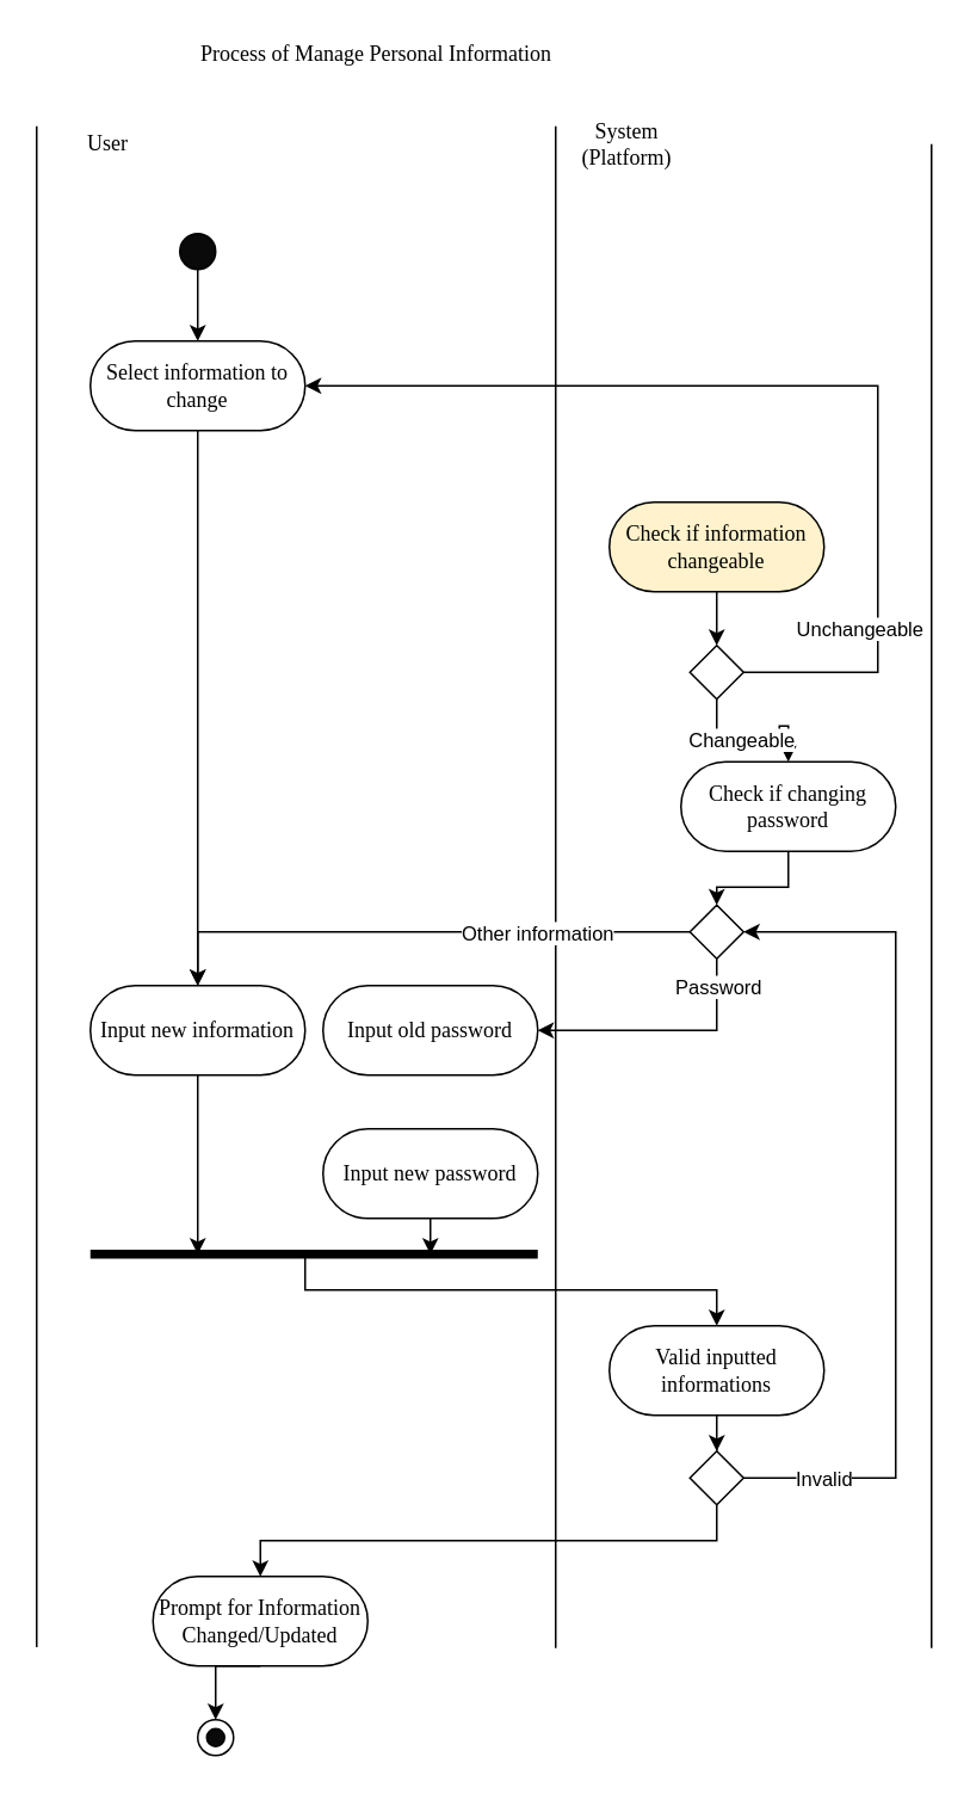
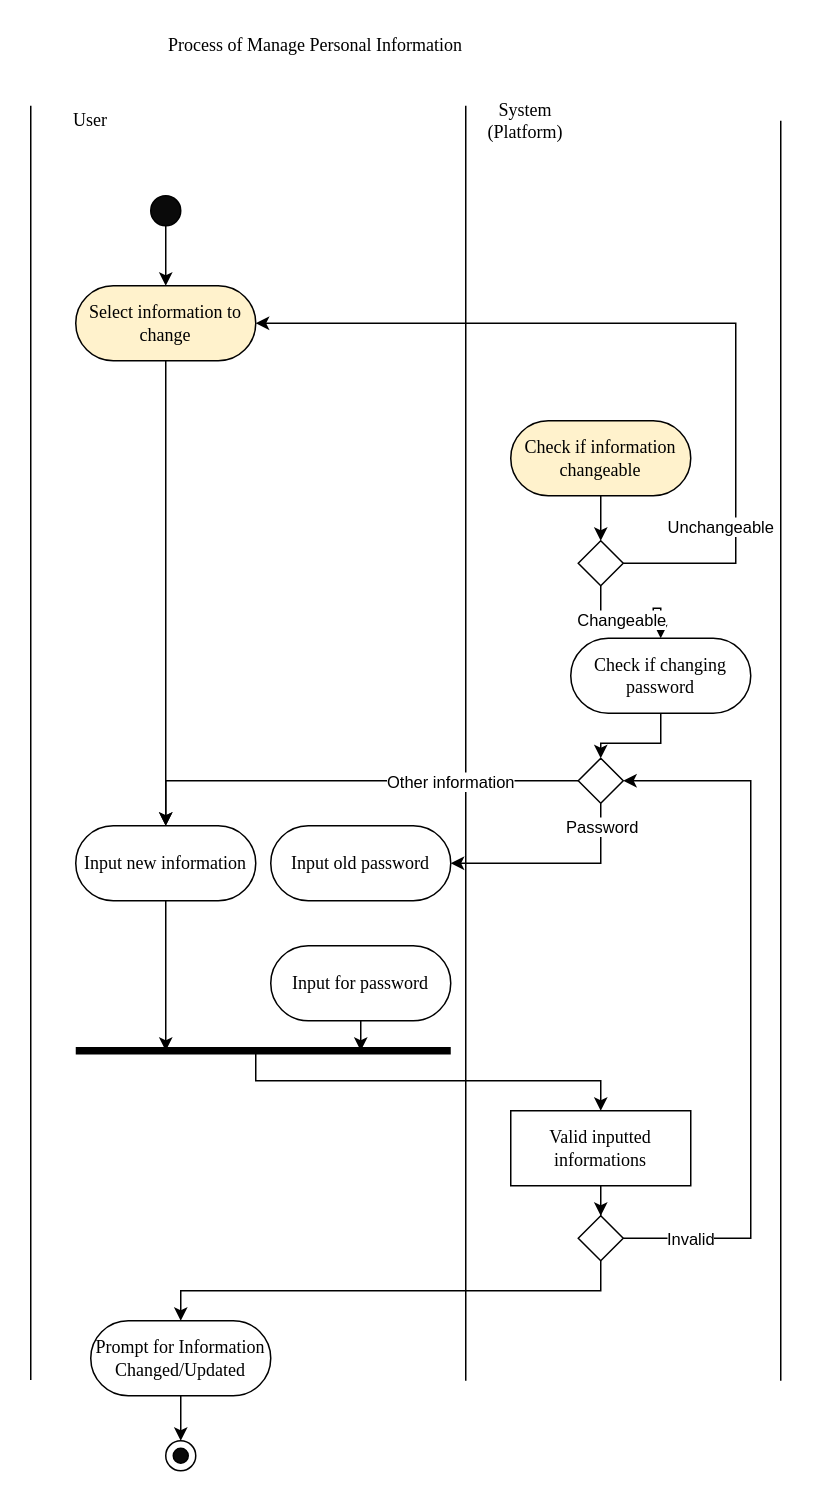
  <mxCell id="0" />
  <mxCell id="1" parent="0" />
  <mxCell id="2" value="Process of Manage Personal Information" style="text;html=1;strokeColor=none;fillColor=none;align=center;verticalAlign=middle;whiteSpace=wrap;rounded=0;fontSize=12;fontFamily=Times New Roman;" parent="1" vertex="1"><mxGeometry x="20" y="20" width="380" height="20" as="geometry" /></mxCell>
  <mxCell id="3" value="User" style="text;html=1;strokeColor=none;fillColor=none;align=center;verticalAlign=middle;whiteSpace=wrap;rounded=0;fontSize=12;fontFamily=Times New Roman;" parent="1" vertex="1"><mxGeometry x="20" y="70" width="80" height="20" as="geometry" /></mxCell>
  <mxCell id="4" value="System (Platform)" style="text;html=1;strokeColor=none;fillColor=none;align=center;verticalAlign=middle;whiteSpace=wrap;rounded=0;fontSize=12;fontFamily=Times New Roman;" parent="1" vertex="1"><mxGeometry x="310" y="70" width="80" height="20" as="geometry" /></mxCell>
  <mxCell id="5" value="" style="endArrow=none;html=1;fontFamily=Times New Roman;fontSize=12;" parent="1" edge="1"><mxGeometry width="50" height="50" relative="1" as="geometry"><mxPoint x="20" y="919.429" as="sourcePoint" /><mxPoint x="20" y="70" as="targetPoint" /></mxGeometry></mxCell>
  <mxCell id="6" value="" style="endArrow=none;html=1;fontFamily=Times New Roman;fontSize=12;" parent="1" edge="1"><mxGeometry width="50" height="50" relative="1" as="geometry"><mxPoint x="310" y="920" as="sourcePoint" /><mxPoint x="310" y="70" as="targetPoint" /></mxGeometry></mxCell>
  <mxCell id="7" style="edgeStyle=orthogonalEdgeStyle;rounded=0;orthogonalLoop=1;jettySize=auto;html=1;exitX=0.5;exitY=1;exitDx=0;exitDy=0;fontFamily=Times New Roman;fontSize=12;" parent="1" source="8" target="11" edge="1"><mxGeometry relative="1" as="geometry"><mxPoint x="110" y="190" as="targetPoint" /></mxGeometry></mxCell>
  <mxCell id="8" value="" style="ellipse;whiteSpace=wrap;html=1;fontFamily=Times New Roman;fontSize=12;fillColor=#0A0A0A;" parent="1" vertex="1"><mxGeometry x="100" y="130" width="20" height="20" as="geometry" /></mxCell>
  <mxCell id="9" value="" style="endArrow=none;html=1;fontFamily=Times New Roman;fontSize=12;" parent="1" edge="1"><mxGeometry width="50" height="50" relative="1" as="geometry"><mxPoint x="520" y="920" as="sourcePoint" /><mxPoint x="520" y="80" as="targetPoint" /></mxGeometry></mxCell>
  <mxCell id="10" style="edgeStyle=orthogonalEdgeStyle;rounded=0;orthogonalLoop=1;jettySize=auto;html=1;exitX=0.5;exitY=1;exitDx=0;exitDy=0;" edge="1" parent="1" source="11" target="30"><mxGeometry relative="1" as="geometry" /></mxCell>
- <mxCell id="11" value="Select information to change" style="rounded=1;whiteSpace=wrap;html=1;fontFamily=Times New Roman;fontSize=12;arcSize=50;" vertex="1" parent="1"><mxGeometry x="50" y="190" width="120" height="50" as="geometry" /></mxCell>
+ <mxCell id="11" value="Select information to change" style="rounded=1;whiteSpace=wrap;html=1;fontFamily=Times New Roman;fontSize=12;arcSize=50;fillColor=#fff2cc;" vertex="1" parent="1"><mxGeometry x="50" y="190" width="120" height="50" as="geometry" /></mxCell>
  <mxCell id="12" value="" style="group" vertex="1" connectable="0" parent="1"><mxGeometry x="110" y="960" width="20" height="20" as="geometry" /></mxCell>
  <mxCell id="13" value="" style="ellipse;whiteSpace=wrap;html=1;fontFamily=Times New Roman;fontSize=12;fillColor=#FFFFFF;" parent="12" vertex="1"><mxGeometry width="20" height="20" as="geometry" /></mxCell>
  <mxCell id="14" value="" style="ellipse;whiteSpace=wrap;html=1;fontFamily=Times New Roman;fontSize=12;fillColor=#0A0A0A;" parent="12" vertex="1"><mxGeometry x="5" y="5" width="10" height="10" as="geometry" /></mxCell>
  <mxCell id="15" style="edgeStyle=orthogonalEdgeStyle;rounded=0;orthogonalLoop=1;jettySize=auto;html=1;exitX=0.5;exitY=1;exitDx=0;exitDy=0;entryX=0.5;entryY=0;entryDx=0;entryDy=0;" edge="1" parent="1" source="16" target="21"><mxGeometry relative="1" as="geometry" /></mxCell>
  <mxCell id="16" value="Check if information changeable" style="rounded=1;whiteSpace=wrap;html=1;fontFamily=Times New Roman;fontSize=12;arcSize=50;fillColor=#fff2cc;" vertex="1" parent="1"><mxGeometry x="340" y="280" width="120" height="50" as="geometry" /></mxCell>
  <mxCell id="17" style="edgeStyle=orthogonalEdgeStyle;rounded=0;orthogonalLoop=1;jettySize=auto;html=1;exitX=1;exitY=0.5;exitDx=0;exitDy=0;entryX=1;entryY=0.5;entryDx=0;entryDy=0;" edge="1" parent="1" source="21" target="11"><mxGeometry relative="1" as="geometry"><Array as="points"><mxPoint x="490" y="375" /><mxPoint x="490" y="215" /></Array></mxGeometry></mxCell>
  <mxCell id="18" value="Unchangeable" style="edgeLabel;html=1;align=center;verticalAlign=middle;resizable=0;points=[];" vertex="1" connectable="0" parent="17"><mxGeometry x="-0.84" y="2" relative="1" as="geometry"><mxPoint x="20.71" y="-23" as="offset" /></mxGeometry></mxCell>
  <mxCell id="19" style="edgeStyle=orthogonalEdgeStyle;rounded=0;orthogonalLoop=1;jettySize=auto;html=1;exitX=0.5;exitY=1;exitDx=0;exitDy=0;entryX=0.5;entryY=0;entryDx=0;entryDy=0;" edge="1" parent="1" source="21" target="23"><mxGeometry relative="1" as="geometry" /></mxCell>
  <mxCell id="20" value="Changeable" style="edgeLabel;html=1;align=center;verticalAlign=middle;resizable=0;points=[];" vertex="1" connectable="0" parent="19"><mxGeometry x="-0.276" y="-2" relative="1" as="geometry"><mxPoint x="2" as="offset" /></mxGeometry></mxCell>
  <mxCell id="21" value="" style="rhombus;whiteSpace=wrap;html=1;" vertex="1" parent="1"><mxGeometry x="385" y="360" width="30" height="30" as="geometry" /></mxCell>
  <mxCell id="22" style="edgeStyle=orthogonalEdgeStyle;rounded=0;orthogonalLoop=1;jettySize=auto;html=1;exitX=0.5;exitY=1;exitDx=0;exitDy=0;" edge="1" parent="1" source="23" target="28"><mxGeometry relative="1" as="geometry" /></mxCell>
  <mxCell id="23" value="Check if changing password" style="rounded=1;whiteSpace=wrap;html=1;fontFamily=Times New Roman;fontSize=12;arcSize=50;" vertex="1" parent="1"><mxGeometry x="380" y="425" width="120" height="50" as="geometry" /></mxCell>
  <mxCell id="24" style="edgeStyle=orthogonalEdgeStyle;rounded=0;orthogonalLoop=1;jettySize=auto;html=1;exitX=0;exitY=0.5;exitDx=0;exitDy=0;" edge="1" parent="1" source="28" target="30"><mxGeometry relative="1" as="geometry"><mxPoint x="70" y="550" as="targetPoint" /></mxGeometry></mxCell>
  <mxCell id="25" value="Other information" style="edgeLabel;html=1;align=center;verticalAlign=middle;resizable=0;points=[];" vertex="1" connectable="0" parent="24"><mxGeometry x="-0.667" y="-2" relative="1" as="geometry"><mxPoint x="-34.05" y="2" as="offset" /></mxGeometry></mxCell>
  <mxCell id="26" style="edgeStyle=orthogonalEdgeStyle;rounded=0;orthogonalLoop=1;jettySize=auto;html=1;exitX=0.5;exitY=1;exitDx=0;exitDy=0;entryX=1;entryY=0.5;entryDx=0;entryDy=0;" edge="1" parent="1" source="28" target="31"><mxGeometry relative="1" as="geometry" /></mxCell>
  <mxCell id="27" value="Password" style="edgeLabel;html=1;align=center;verticalAlign=middle;resizable=0;points=[];" vertex="1" connectable="0" parent="26"><mxGeometry x="-0.79" relative="1" as="geometry"><mxPoint as="offset" /></mxGeometry></mxCell>
  <mxCell id="28" value="" style="rhombus;whiteSpace=wrap;html=1;" vertex="1" parent="1"><mxGeometry x="385" y="505" width="30" height="30" as="geometry" /></mxCell>
  <mxCell id="29" style="edgeStyle=orthogonalEdgeStyle;rounded=0;orthogonalLoop=1;jettySize=auto;html=1;exitX=0.5;exitY=1;exitDx=0;exitDy=0;" edge="1" parent="1" source="30"><mxGeometry relative="1" as="geometry"><mxPoint x="110" y="700" as="targetPoint" /></mxGeometry></mxCell>
  <mxCell id="30" value="Input new information" style="rounded=1;whiteSpace=wrap;html=1;fontFamily=Times New Roman;fontSize=12;arcSize=50;" vertex="1" parent="1"><mxGeometry x="50" y="550" width="120" height="50" as="geometry" /></mxCell>
  <mxCell id="31" value="Input old password" style="rounded=1;whiteSpace=wrap;html=1;fontFamily=Times New Roman;fontSize=12;arcSize=50;" vertex="1" parent="1"><mxGeometry x="180" y="550" width="120" height="50" as="geometry" /></mxCell>
  <mxCell id="32" style="edgeStyle=orthogonalEdgeStyle;rounded=0;orthogonalLoop=1;jettySize=auto;html=1;exitX=0.5;exitY=1;exitDx=0;exitDy=0;" edge="1" parent="1" source="33"><mxGeometry relative="1" as="geometry"><mxPoint x="240" y="700" as="targetPoint" /></mxGeometry></mxCell>
- <mxCell id="33" value="Input new password" style="rounded=1;whiteSpace=wrap;html=1;fontFamily=Times New Roman;fontSize=12;arcSize=50;" vertex="1" parent="1"><mxGeometry x="180" y="630" width="120" height="50" as="geometry" /></mxCell>
+ <mxCell id="33" value="Input for password" style="rounded=1;whiteSpace=wrap;html=1;fontFamily=Times New Roman;fontSize=12;arcSize=50;" vertex="1" parent="1"><mxGeometry x="180" y="630" width="120" height="50" as="geometry" /></mxCell>
  <mxCell id="34" style="edgeStyle=orthogonalEdgeStyle;rounded=0;orthogonalLoop=1;jettySize=auto;html=1;exitX=0.5;exitY=1;exitDx=0;exitDy=0;strokeWidth=1;" edge="1" parent="1" source="35" target="41"><mxGeometry relative="1" as="geometry" /></mxCell>
- <mxCell id="35" value="Valid inputted informations" style="rounded=1;whiteSpace=wrap;html=1;fontFamily=Times New Roman;fontSize=12;arcSize=50;" vertex="1" parent="1"><mxGeometry x="340" y="740" width="120" height="50" as="geometry" /></mxCell>
+ <mxCell id="35" value="Valid inputted informations" style="whiteSpace=wrap;html=1;fontFamily=Times New Roman;fontSize=12;arcSize=50;rounded=0;" vertex="1" parent="1"><mxGeometry x="340" y="740" width="120" height="50" as="geometry" /></mxCell>
  <mxCell id="36" value="" style="endArrow=none;html=1;strokeWidth=5;" edge="1" parent="1"><mxGeometry width="50" height="50" relative="1" as="geometry"><mxPoint x="50" y="700" as="sourcePoint" /><mxPoint x="300" y="700" as="targetPoint" /></mxGeometry></mxCell>
  <mxCell id="37" value="" style="endArrow=classic;html=1;strokeWidth=1;edgeStyle=orthogonalEdgeStyle;rounded=0;entryX=0.5;entryY=0;entryDx=0;entryDy=0;" edge="1" parent="1" target="35"><mxGeometry width="50" height="50" relative="1" as="geometry"><mxPoint x="170" y="700" as="sourcePoint" /><mxPoint x="170" y="760" as="targetPoint" /><Array as="points"><mxPoint x="170" y="720" /><mxPoint x="400" y="720" /></Array></mxGeometry></mxCell>
  <mxCell id="38" style="edgeStyle=orthogonalEdgeStyle;rounded=0;orthogonalLoop=1;jettySize=auto;html=1;exitX=1;exitY=0.5;exitDx=0;exitDy=0;entryX=1;entryY=0.5;entryDx=0;entryDy=0;strokeWidth=1;" edge="1" parent="1" source="41" target="28"><mxGeometry relative="1" as="geometry"><Array as="points"><mxPoint x="500" y="825" /><mxPoint x="500" y="520" /></Array></mxGeometry></mxCell>
  <mxCell id="39" value="Invalid" style="edgeLabel;html=1;align=center;verticalAlign=middle;resizable=0;points=[];" vertex="1" connectable="0" parent="38"><mxGeometry x="-0.919" relative="1" as="geometry"><mxPoint x="25.95" as="offset" /></mxGeometry></mxCell>
  <mxCell id="40" style="edgeStyle=orthogonalEdgeStyle;rounded=0;orthogonalLoop=1;jettySize=auto;html=1;exitX=0.5;exitY=1;exitDx=0;exitDy=0;entryX=0.5;entryY=0;entryDx=0;entryDy=0;strokeWidth=1;" edge="1" parent="1" source="41" target="43"><mxGeometry relative="1" as="geometry" /></mxCell>
  <mxCell id="41" value="" style="rhombus;whiteSpace=wrap;html=1;" vertex="1" parent="1"><mxGeometry x="385" y="810" width="30" height="30" as="geometry" /></mxCell>
  <mxCell id="42" style="edgeStyle=orthogonalEdgeStyle;rounded=0;orthogonalLoop=1;jettySize=auto;html=1;exitX=0.5;exitY=1;exitDx=0;exitDy=0;entryX=0.5;entryY=0;entryDx=0;entryDy=0;strokeWidth=1;" edge="1" parent="1" source="43" target="13"><mxGeometry relative="1" as="geometry" /></mxCell>
- <mxCell id="43" value="Prompt for Information Changed/Updated" style="rounded=1;whiteSpace=wrap;html=1;fontFamily=Times New Roman;fontSize=12;arcSize=50;" vertex="1" parent="1"><mxGeometry x="85" y="880" width="120" height="50" as="geometry" /></mxCell>
+ <mxCell id="43" value="Prompt for Information Changed/Updated" style="rounded=1;whiteSpace=wrap;html=1;fontFamily=Times New Roman;fontSize=12;arcSize=50;" vertex="1" parent="1"><mxGeometry x="60" y="880" width="120" height="50" as="geometry" /></mxCell>
